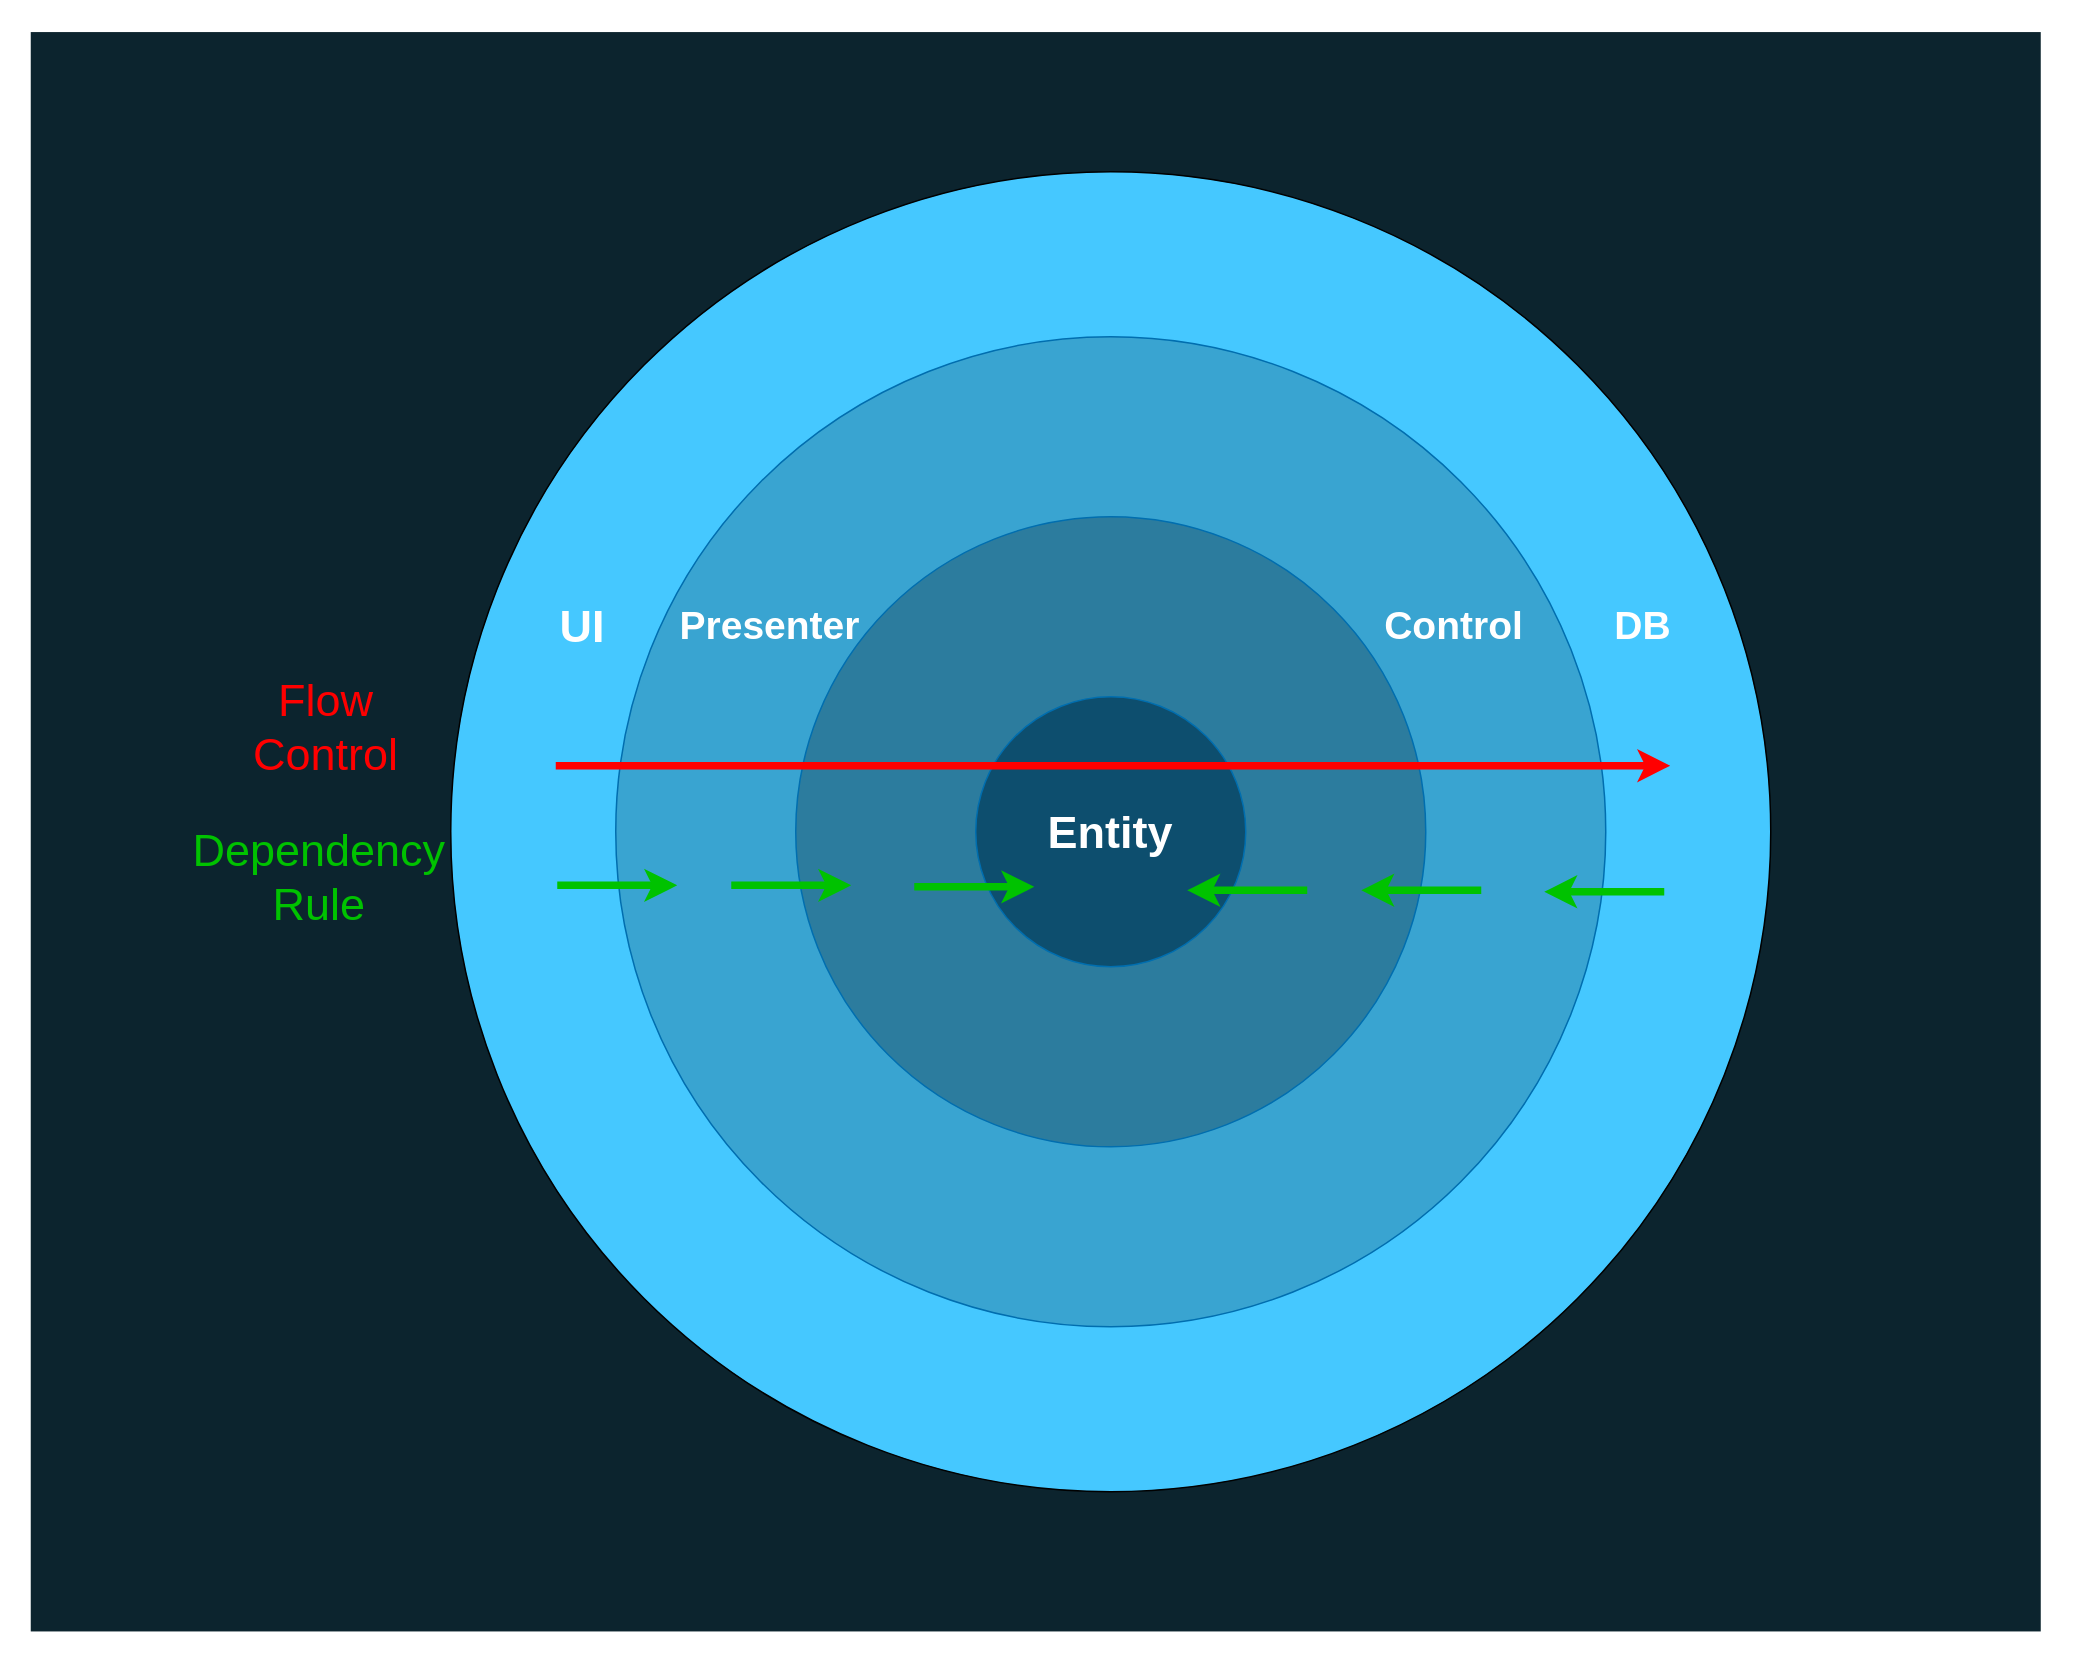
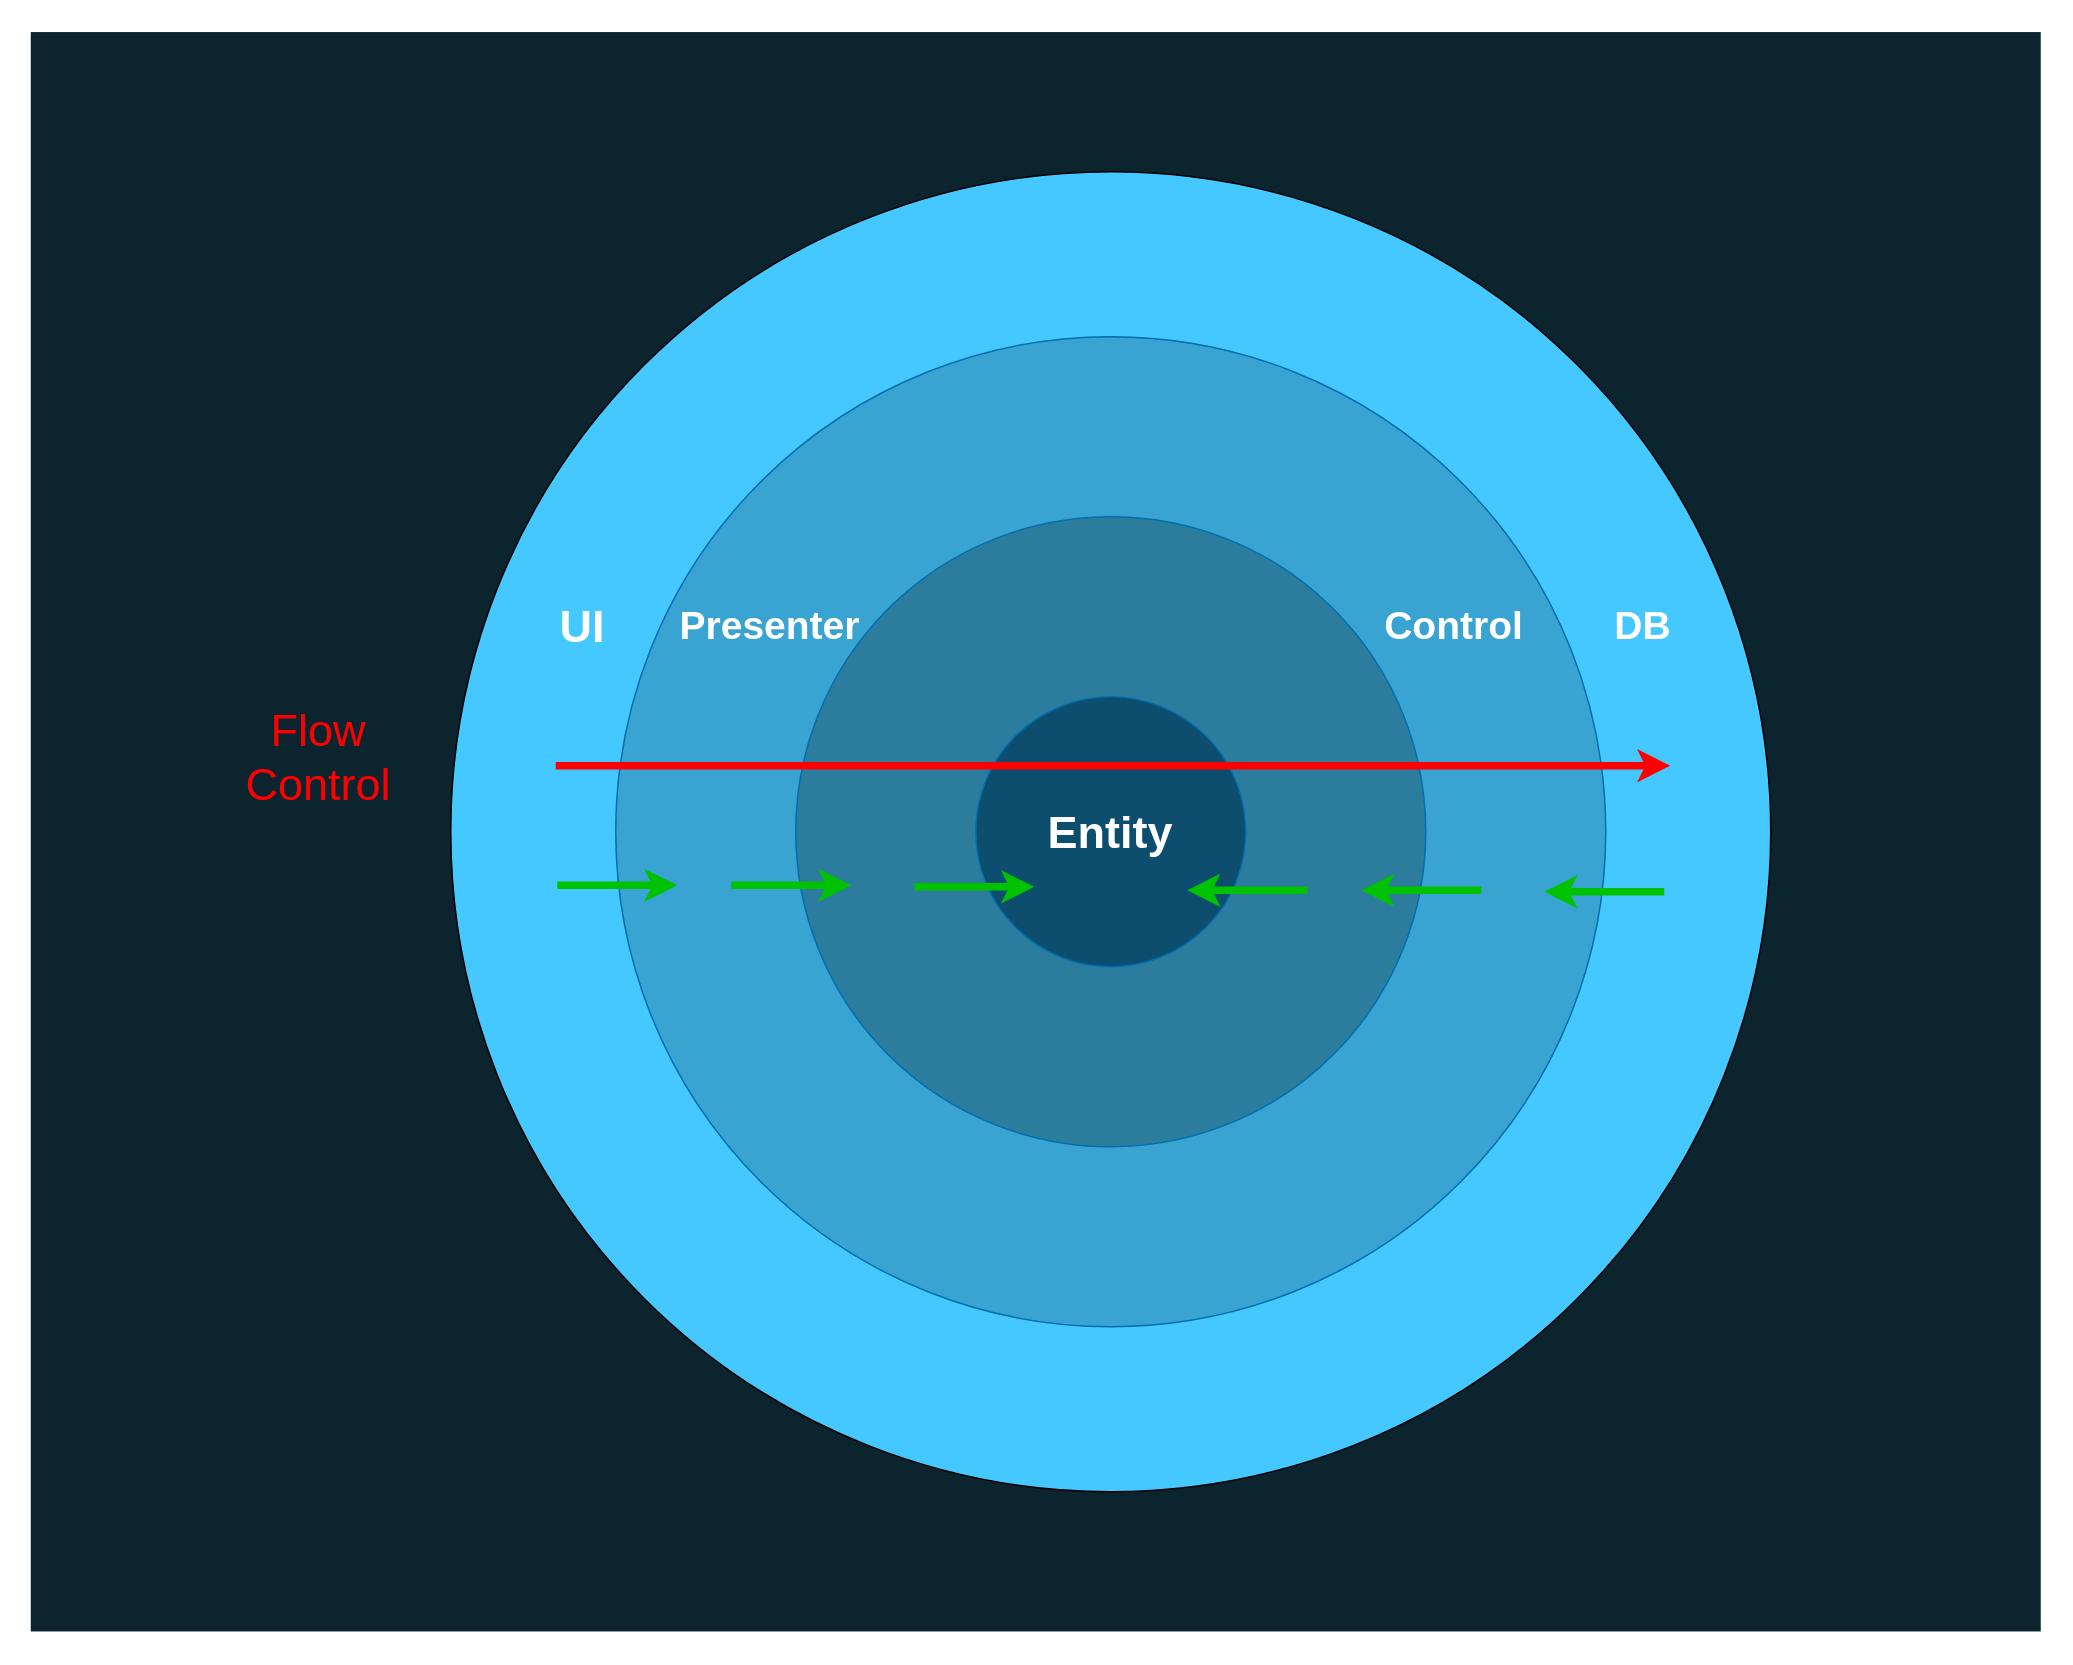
  <mxCell id="0" />
  <mxCell id="1" parent="0" />
  <mxCell id="2" value="" style="rounded=0;whiteSpace=wrap;html=1;fillColor=#0C242E;fontSize=30;fontColor=#FFFFFF;strokeColor=none;" parent="1" vertex="1"><mxGeometry x="20" y="20.88" width="1340" height="1066.25" as="geometry" /></mxCell>
  <mxCell id="3" value="" style="ellipse;whiteSpace=wrap;html=1;aspect=fixed;fillColor=#45C8FF;fontSize=30;labelPosition=center;verticalLabelPosition=top;align=center;verticalAlign=bottom;" parent="1" vertex="1"><mxGeometry x="300" y="114" width="880" height="880" as="geometry" /></mxCell>
  <mxCell id="4" value="" style="ellipse;whiteSpace=wrap;html=1;aspect=fixed;fillColor=#39A4D1;fontSize=30;labelPosition=center;verticalLabelPosition=top;align=center;verticalAlign=bottom;fontStyle=0;strokeColor=#006EAF;fontColor=#ffffff;" parent="1" vertex="1"><mxGeometry x="410" y="224" width="660" height="660" as="geometry" /></mxCell>
  <mxCell id="5" value="" style="ellipse;whiteSpace=wrap;html=1;aspect=fixed;fillColor=#2C7C9E;fontSize=30;labelPosition=center;verticalLabelPosition=top;align=center;verticalAlign=bottom;strokeColor=#006EAF;fontColor=#ffffff;" parent="1" vertex="1"><mxGeometry x="530" y="344" width="420" height="420" as="geometry" /></mxCell>
  <mxCell id="6" value="Entity" style="ellipse;whiteSpace=wrap;html=1;aspect=fixed;fillColor=#0D4E6E;fontSize=30;fontStyle=1;strokeColor=#006EAF;fontColor=#ffffff;" parent="1" vertex="1"><mxGeometry x="650" y="464" width="180" height="180" as="geometry" /></mxCell>
  <mxCell id="7" value="Presenter" style="text;html=1;strokeColor=none;fillColor=none;align=center;verticalAlign=middle;whiteSpace=wrap;rounded=0;fontSize=26;fontStyle=1;fontColor=#FFFFFF;" parent="1" vertex="1"><mxGeometry x="428" y="377" width="170" height="80" as="geometry" /></mxCell>
  <mxCell id="8" value="Control" style="text;html=1;strokeColor=none;fillColor=none;align=center;verticalAlign=middle;whiteSpace=wrap;rounded=0;fontSize=26;fontStyle=1;fontColor=#FFFFFF;" parent="1" vertex="1"><mxGeometry x="910" y="377" width="118" height="80" as="geometry" /></mxCell>
  <mxCell id="9" value="DB" style="text;html=1;strokeColor=none;fillColor=none;align=center;verticalAlign=middle;whiteSpace=wrap;rounded=0;fontSize=26;fontStyle=1;fontColor=#FFFFFF;" parent="1" vertex="1"><mxGeometry x="1040" y="392" width="110" height="50" as="geometry" /></mxCell>
  <mxCell id="10" value="UI" style="text;html=1;strokeColor=none;fillColor=none;align=center;verticalAlign=middle;whiteSpace=wrap;rounded=0;fontSize=30;fontStyle=1;fontColor=#FFFFFF;" parent="1" vertex="1"><mxGeometry x="348" y="377" width="80" height="80" as="geometry" /></mxCell>
  <mxCell id="11" value="" style="endArrow=classic;html=1;fontSize=30;endFill=1;strokeWidth=5;strokeColor=#00C200;" parent="1" edge="1"><mxGeometry width="50" height="50" relative="1" as="geometry"><mxPoint x="871" y="593" as="sourcePoint" /><mxPoint x="791" y="593" as="targetPoint" /></mxGeometry></mxCell>
  <mxCell id="12" value="" style="endArrow=classic;html=1;fontSize=30;endFill=1;strokeWidth=5;strokeColor=#00C200;" parent="1" edge="1"><mxGeometry width="50" height="50" relative="1" as="geometry"><mxPoint x="987" y="593" as="sourcePoint" /><mxPoint x="907" y="593" as="targetPoint" /></mxGeometry></mxCell>
  <mxCell id="13" value="" style="endArrow=classic;html=1;fontSize=30;endFill=1;strokeWidth=5;strokeColor=#00C200;" parent="1" edge="1"><mxGeometry width="50" height="50" relative="1" as="geometry"><mxPoint x="1109" y="594" as="sourcePoint" /><mxPoint x="1029" y="594" as="targetPoint" /></mxGeometry></mxCell>
- <mxCell id="14" value="Dependency Rule" style="text;html=1;strokeColor=none;fillColor=none;align=center;verticalAlign=middle;whiteSpace=wrap;rounded=0;fontSize=30;fontStyle=0;fontColor=#00C200;" parent="1" vertex="1"><mxGeometry x="126.5" y="544" width="171" height="80" as="geometry" /></mxCell>
  <mxCell id="15" value="" style="endArrow=classic;html=1;strokeColor=#FF0000;strokeWidth=5;fontSize=30;fontColor=#FFFFFF;endFill=0;startArrow=none;startFill=0;" parent="1" edge="1"><mxGeometry width="50" height="50" relative="1" as="geometry"><mxPoint x="370" y="510" as="sourcePoint" /><mxPoint x="1113" y="510" as="targetPoint" /><Array as="points" /></mxGeometry></mxCell>
- <mxCell id="16" value="Flow&lt;br&gt;Control" style="text;html=1;strokeColor=none;fillColor=none;align=center;verticalAlign=middle;whiteSpace=wrap;rounded=0;fontSize=30;fontStyle=0;fontColor=#FF0000;" parent="1" vertex="1"><mxGeometry x="152" y="444" width="130" height="80" as="geometry" /></mxCell>
+ <mxCell id="16" value="Flow&lt;br&gt;Control" style="text;html=1;strokeColor=none;fillColor=none;align=center;verticalAlign=middle;whiteSpace=wrap;rounded=0;fontSize=30;fontStyle=0;fontColor=#FF0000;" parent="1" vertex="1"><mxGeometry x="147" y="464" width="130" height="80" as="geometry" /></mxCell>
  <mxCell id="17" value="" style="endArrow=none;html=1;fontSize=30;endFill=0;strokeWidth=5;strokeColor=#00C200;startArrow=classic;startFill=0;" edge="1" parent="1"><mxGeometry width="50" height="50" relative="1" as="geometry"><mxPoint x="451" y="589.71" as="sourcePoint" /><mxPoint x="371" y="589.71" as="targetPoint" /></mxGeometry></mxCell>
  <mxCell id="18" value="" style="endArrow=none;html=1;fontSize=30;endFill=0;strokeWidth=5;strokeColor=#00C200;startArrow=classic;startFill=0;" edge="1" parent="1"><mxGeometry width="50" height="50" relative="1" as="geometry"><mxPoint x="567" y="589.71" as="sourcePoint" /><mxPoint x="487" y="589.71" as="targetPoint" /></mxGeometry></mxCell>
  <mxCell id="19" value="" style="endArrow=none;html=1;fontSize=30;endFill=0;strokeWidth=5;strokeColor=#00C200;startArrow=classic;startFill=0;" edge="1" parent="1"><mxGeometry width="50" height="50" relative="1" as="geometry"><mxPoint x="689" y="590.71" as="sourcePoint" /><mxPoint x="609" y="590.71" as="targetPoint" /></mxGeometry></mxCell>
